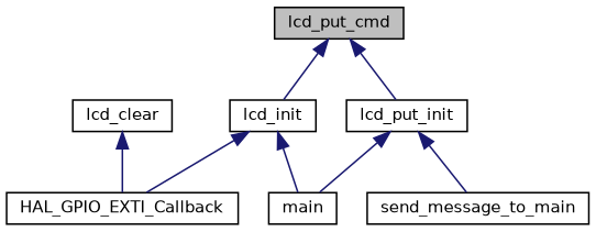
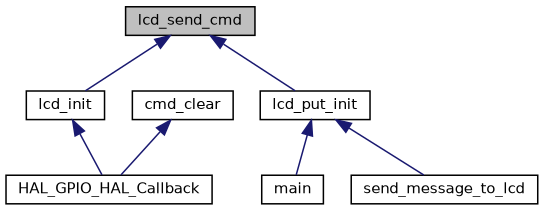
  digraph {
    rankdir=TB
    node [color=black fillcolor=white fontname=Helvetica fontsize=10 shape=record style=filled]
    edge [color=midnightblue dir=back fontname=Helvetica fontsize=10 labelfontname=Helvetica labelfontsize=10 style=solid]
-   n1 [fillcolor=grey75 fontcolor=black height=0.2 label=lcd_put_cmd width=0.4]
+   n1 [fillcolor=grey75 fontcolor=black height=0.2 label=lcd_send_cmd width=0.4]
    n2 [height=0.2 label=lcd_init width=0.4]
    n3 [height=0.2 label=lcd_put_init width=0.4]
-   n4 [height=0.2 label=lcd_clear width=0.4]
-   n5 [height=0.2 label=HAL_GPIO_EXTI_Callback width=0.4]
+   n4 [height=0.2 label=cmd_clear width=0.4]
+   n5 [height=0.2 label=HAL_GPIO_HAL_Callback width=0.4]
    n6 [height=0.2 label=main width=0.4]
-   n7 [height=0.2 label=send_message_to_main width=0.4]
+   n7 [height=0.2 label=send_message_to_lcd width=0.4]
    n1 -> n2
    n1 -> n3
    n2 -> n5
-   n2 -> n6
    n3 -> n6
    n3 -> n7
    n4 -> n5
  }
